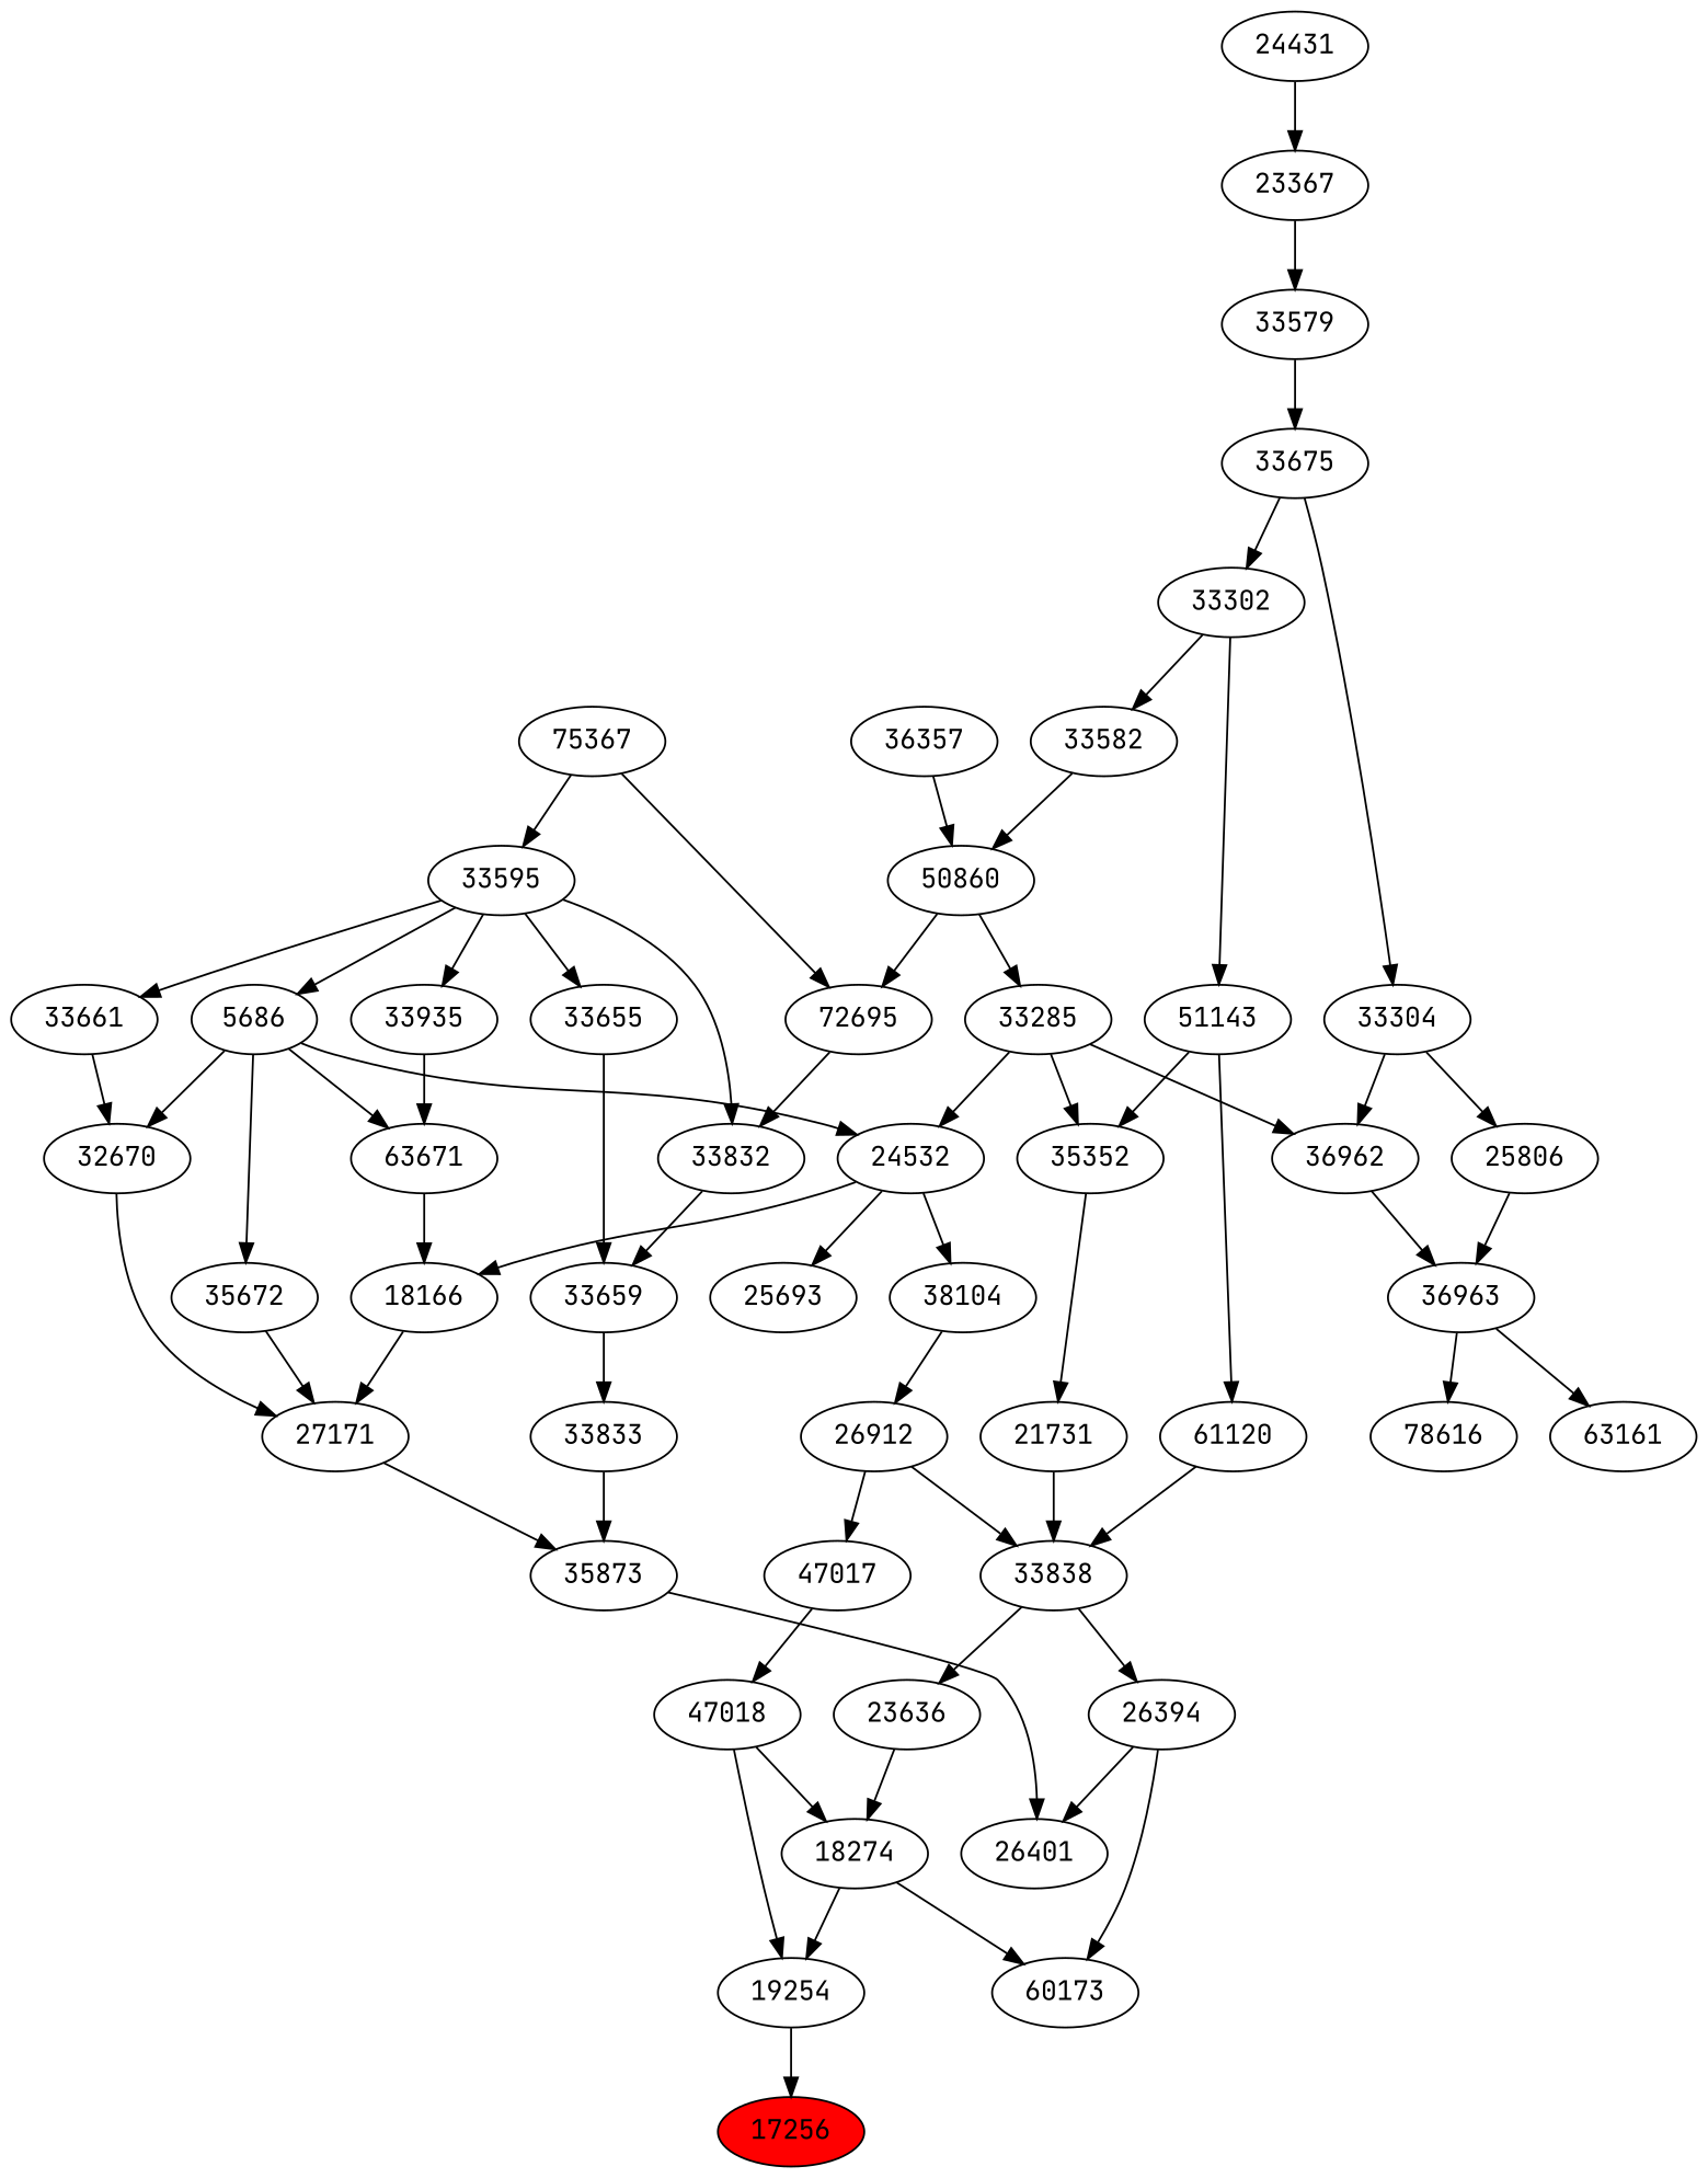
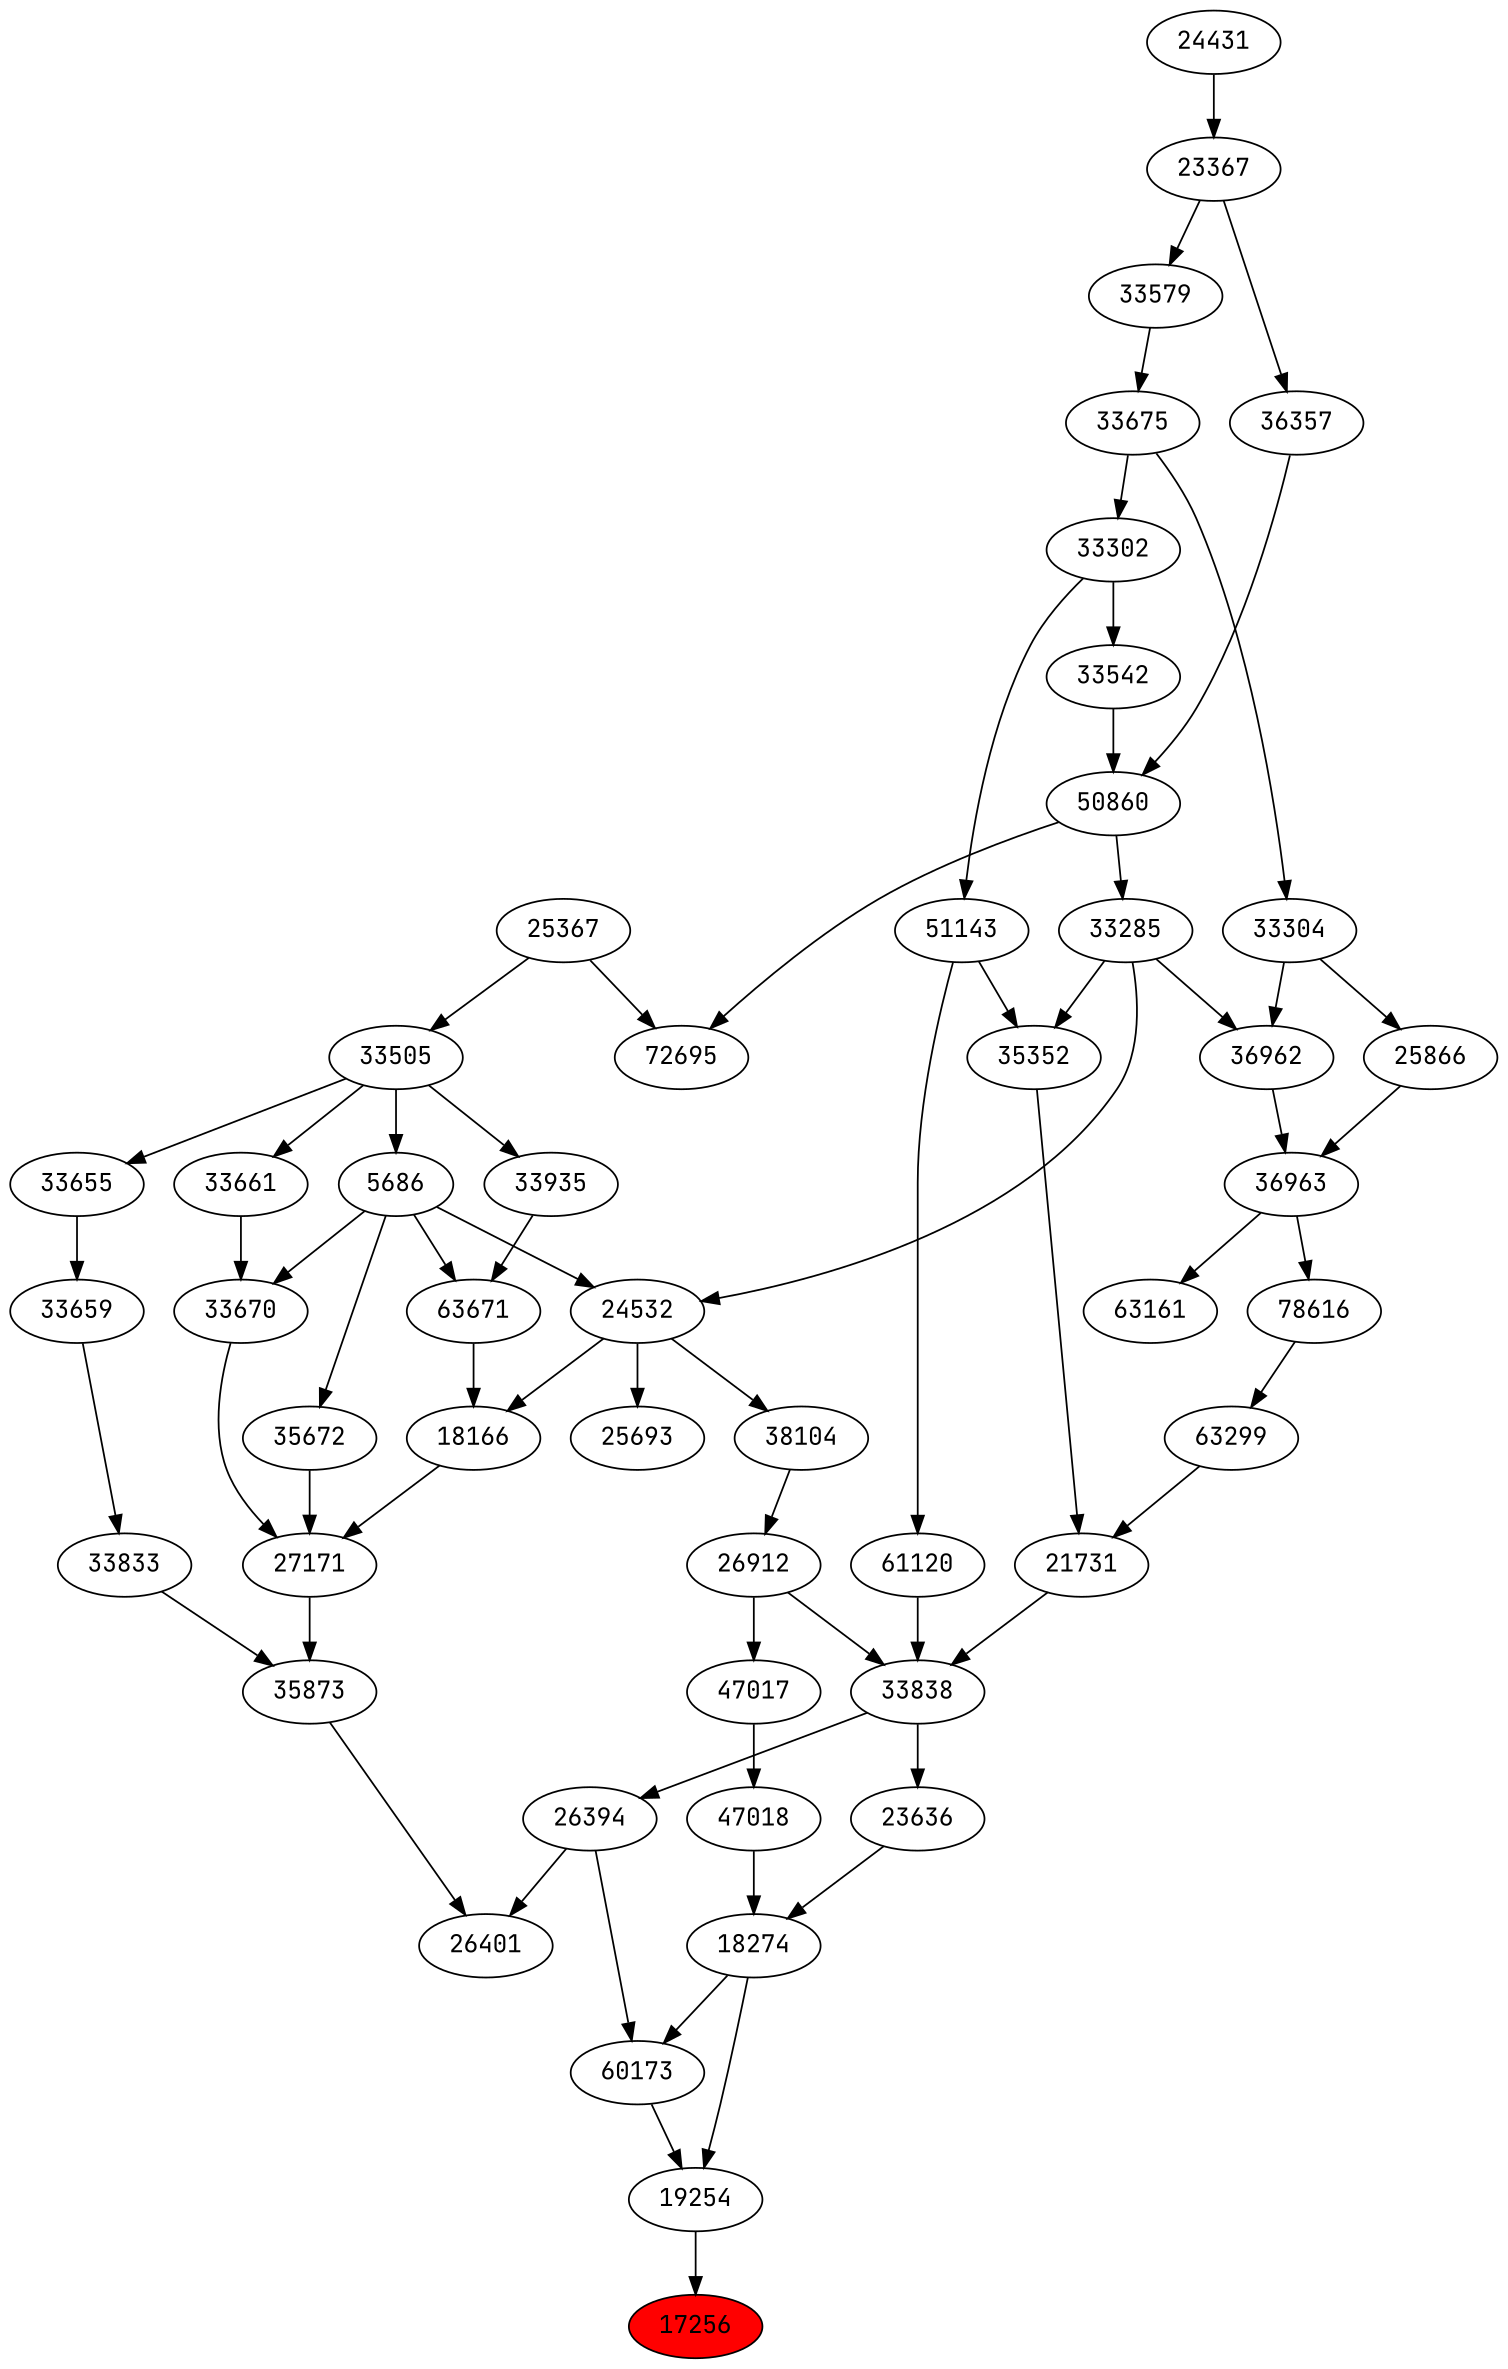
  strict digraph {
    fontname="JetBrains Mono"
    node [fontname="JetBrains Mono"]
    edge [fontname="JetBrains Mono"]
    n1 [fillcolor=red label=17256 style=filled]
    n2 [label=19254]
    n3 [label=18274]
    n4 [label=60173]
    n5 [label=47018]
    n6 [label=23636]
    n7 [label=26394]
    n8 [label=26401]
    n9 [label=47017]
    n10 [label=33838]
    n11 [label=26912]
    n12 [label=21731]
    n13 [label=61120]
    n14 [label=35873]
    n15 [label=38104]
    n16 [label=25693]
    n17 [label=35352]
    n18 [label=63161]
+   n19 [label=63299]
    n20 [label=51143]
    n21 [label=33833]
    n22 [label=27171]
    n23 [label=24532]
    n24 [label=18166]
    n25 [label=36963]
    n26 [label=78616]
-   n27 [label=32670]
+   n27 [label=33670]
    n28 [label=33285]
    n29 [label=36962]
    n30 [label=33302]
-   n31 [label=33582]
+   n31 [label=33542]
    n32 [label=33659]
    n33 [label=35672]
    n34 [label=5686]
    n35 [label=63671]
-   n36 [label=33832]
-   n37 [label=25806]
+   n37 [label=25866]
    n38 [label=33661]
    n39 [label=50860]
    n40 [label=72695]
    n41 [label=33675]
    n42 [label=33304]
    n43 [label=33655]
-   n44 [label=33595]
+   n44 [label=33505]
    n45 [label=33935]
    n46 [label=33579]
-   n47 [label=75367]
+   n47 [label=25367]
    n48 [label=23367]
    n49 [label=36357]
    n50 [label=24431]
    n2 -> n1
    n3 -> n2
    n3 -> n4
-   n5 -> n2
+   n4 -> n2
    n5 -> n3
    n6 -> n3
    n7 -> n4
    n7 -> n8
    n9 -> n5
    n10 -> n6
    n10 -> n7
    n11 -> n9
    n11 -> n10
    n12 -> n10
    n13 -> n10
    n14 -> n8
    n15 -> n11
    n17 -> n12
+   n19 -> n12
    n20 -> n13
    n20 -> n17
    n21 -> n14
    n22 -> n14
    n23 -> n15
    n23 -> n16
    n23 -> n24
    n24 -> n22
    n25 -> n18
    n25 -> n26
+   n26 -> n19
    n27 -> n22
    n28 -> n17
    n28 -> n23
    n28 -> n29
    n29 -> n25
    n30 -> n20
    n30 -> n31
    n31 -> n39
    n32 -> n21
    n33 -> n22
    n34 -> n23
    n34 -> n27
    n34 -> n33
    n34 -> n35
    n35 -> n24
-   n36 -> n32
    n37 -> n25
    n38 -> n27
    n39 -> n28
    n39 -> n40
-   n40 -> n36
    n41 -> n30
    n41 -> n42
    n42 -> n29
    n42 -> n37
    n43 -> n32
    n44 -> n34
-   n44 -> n36
    n44 -> n38
    n44 -> n43
    n44 -> n45
    n45 -> n35
    n46 -> n41
    n47 -> n40
    n47 -> n44
    n48 -> n46
+   n48 -> n49
    n49 -> n39
    n50 -> n48
  }
